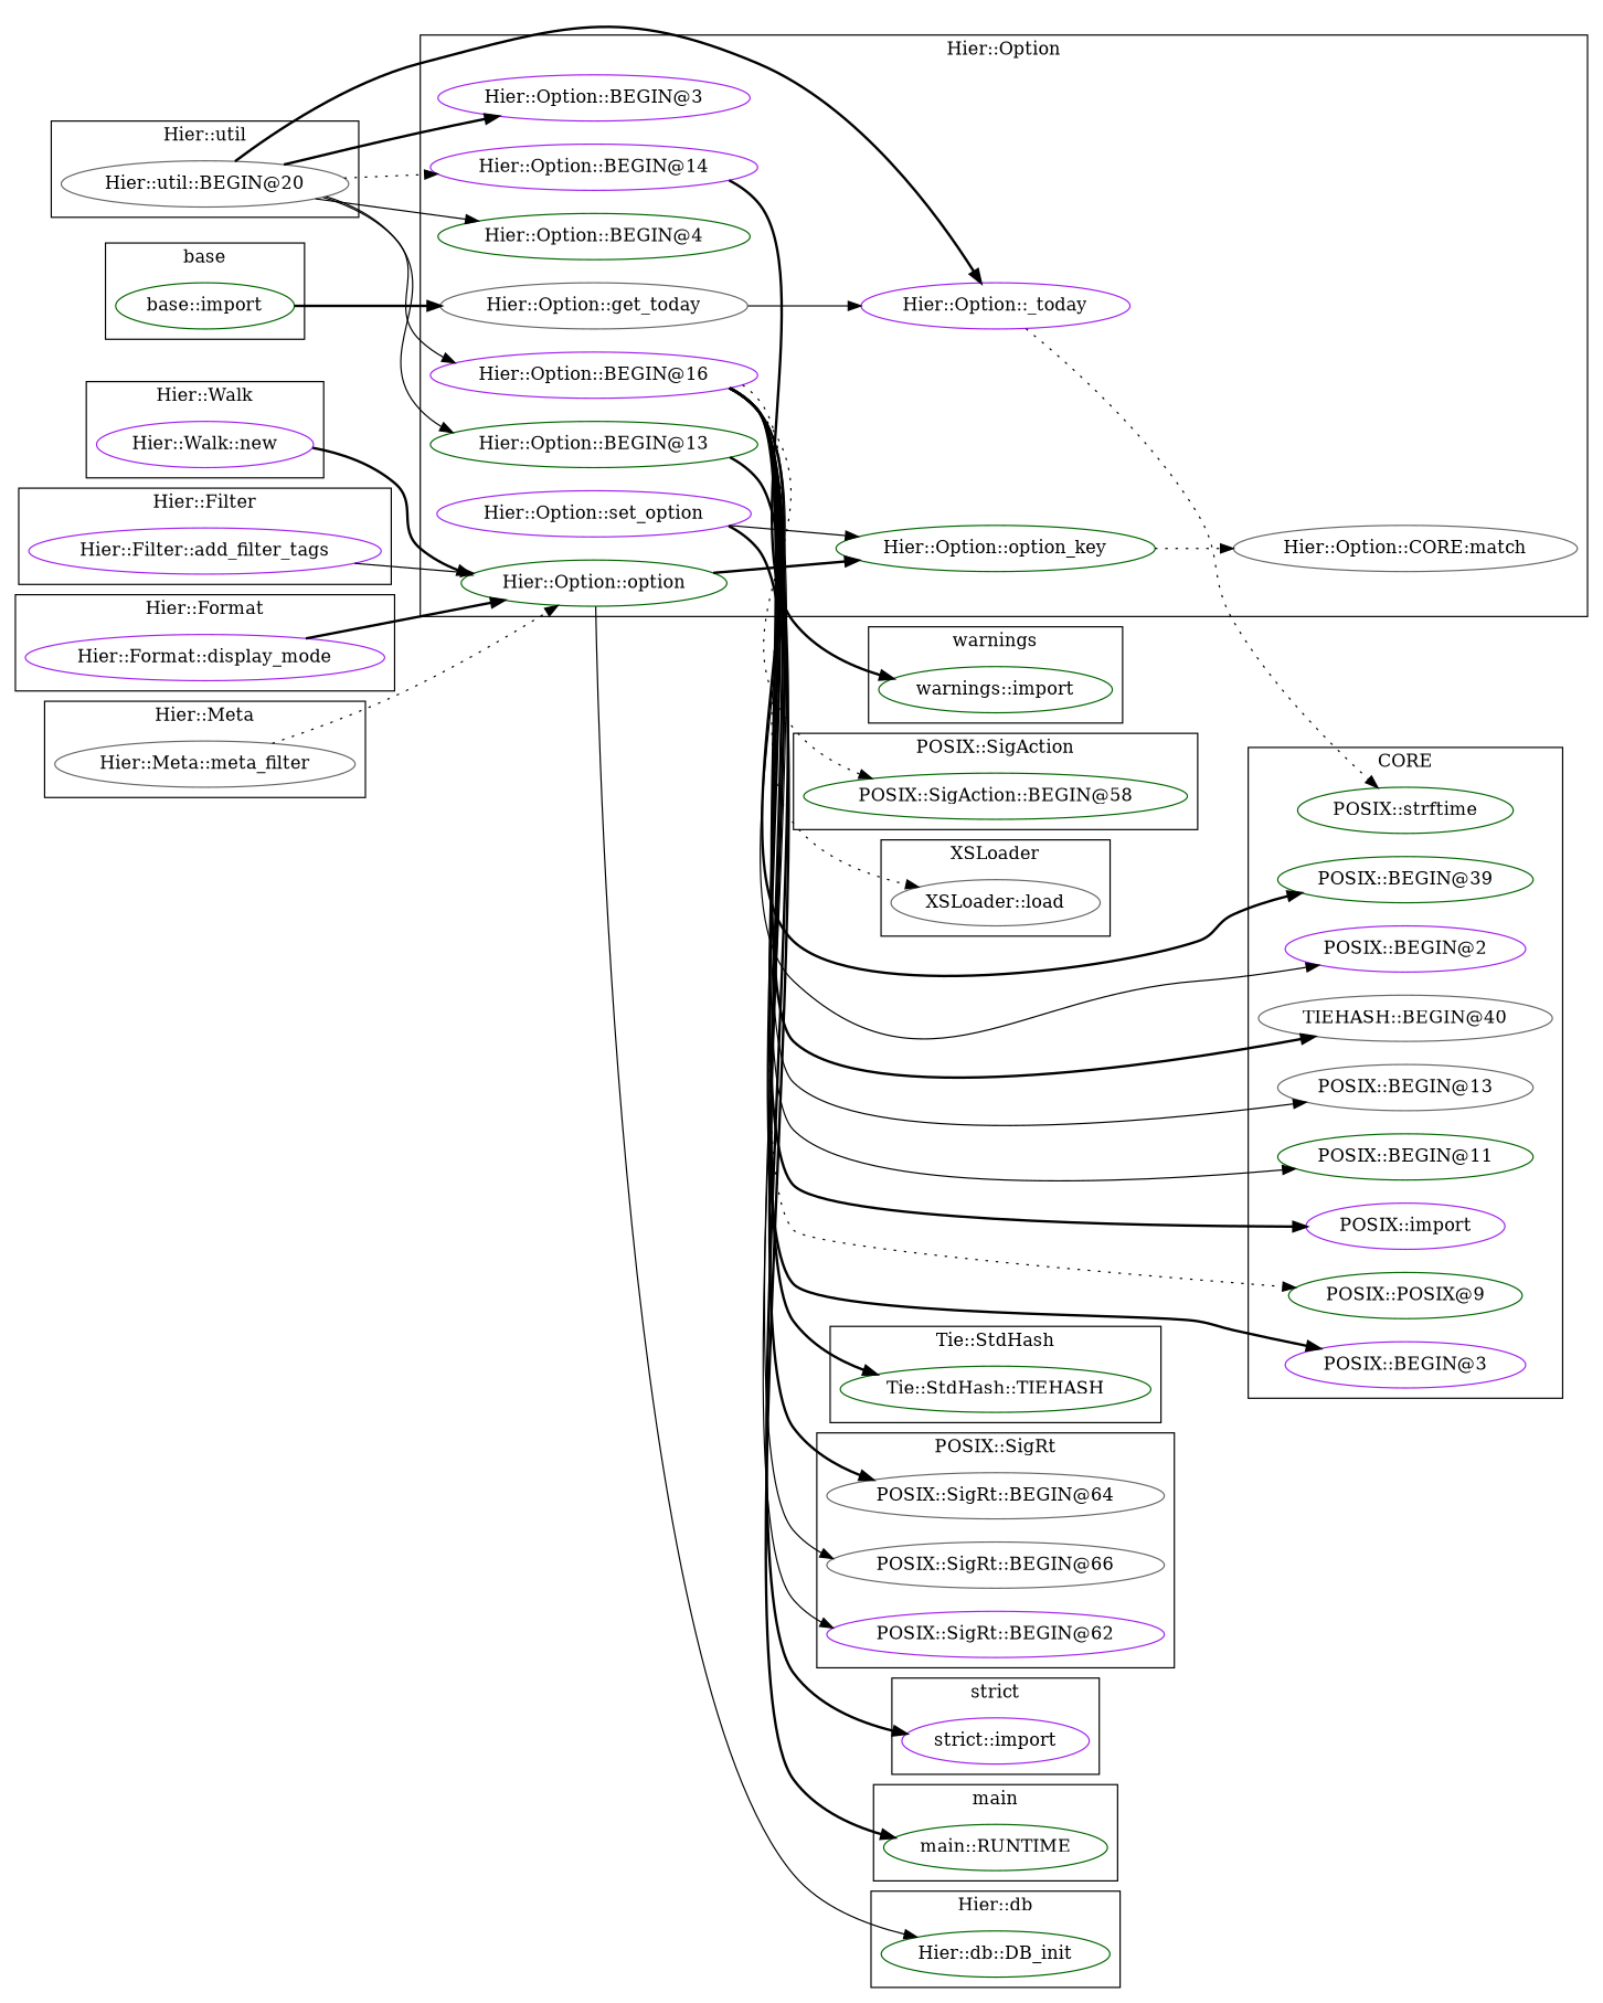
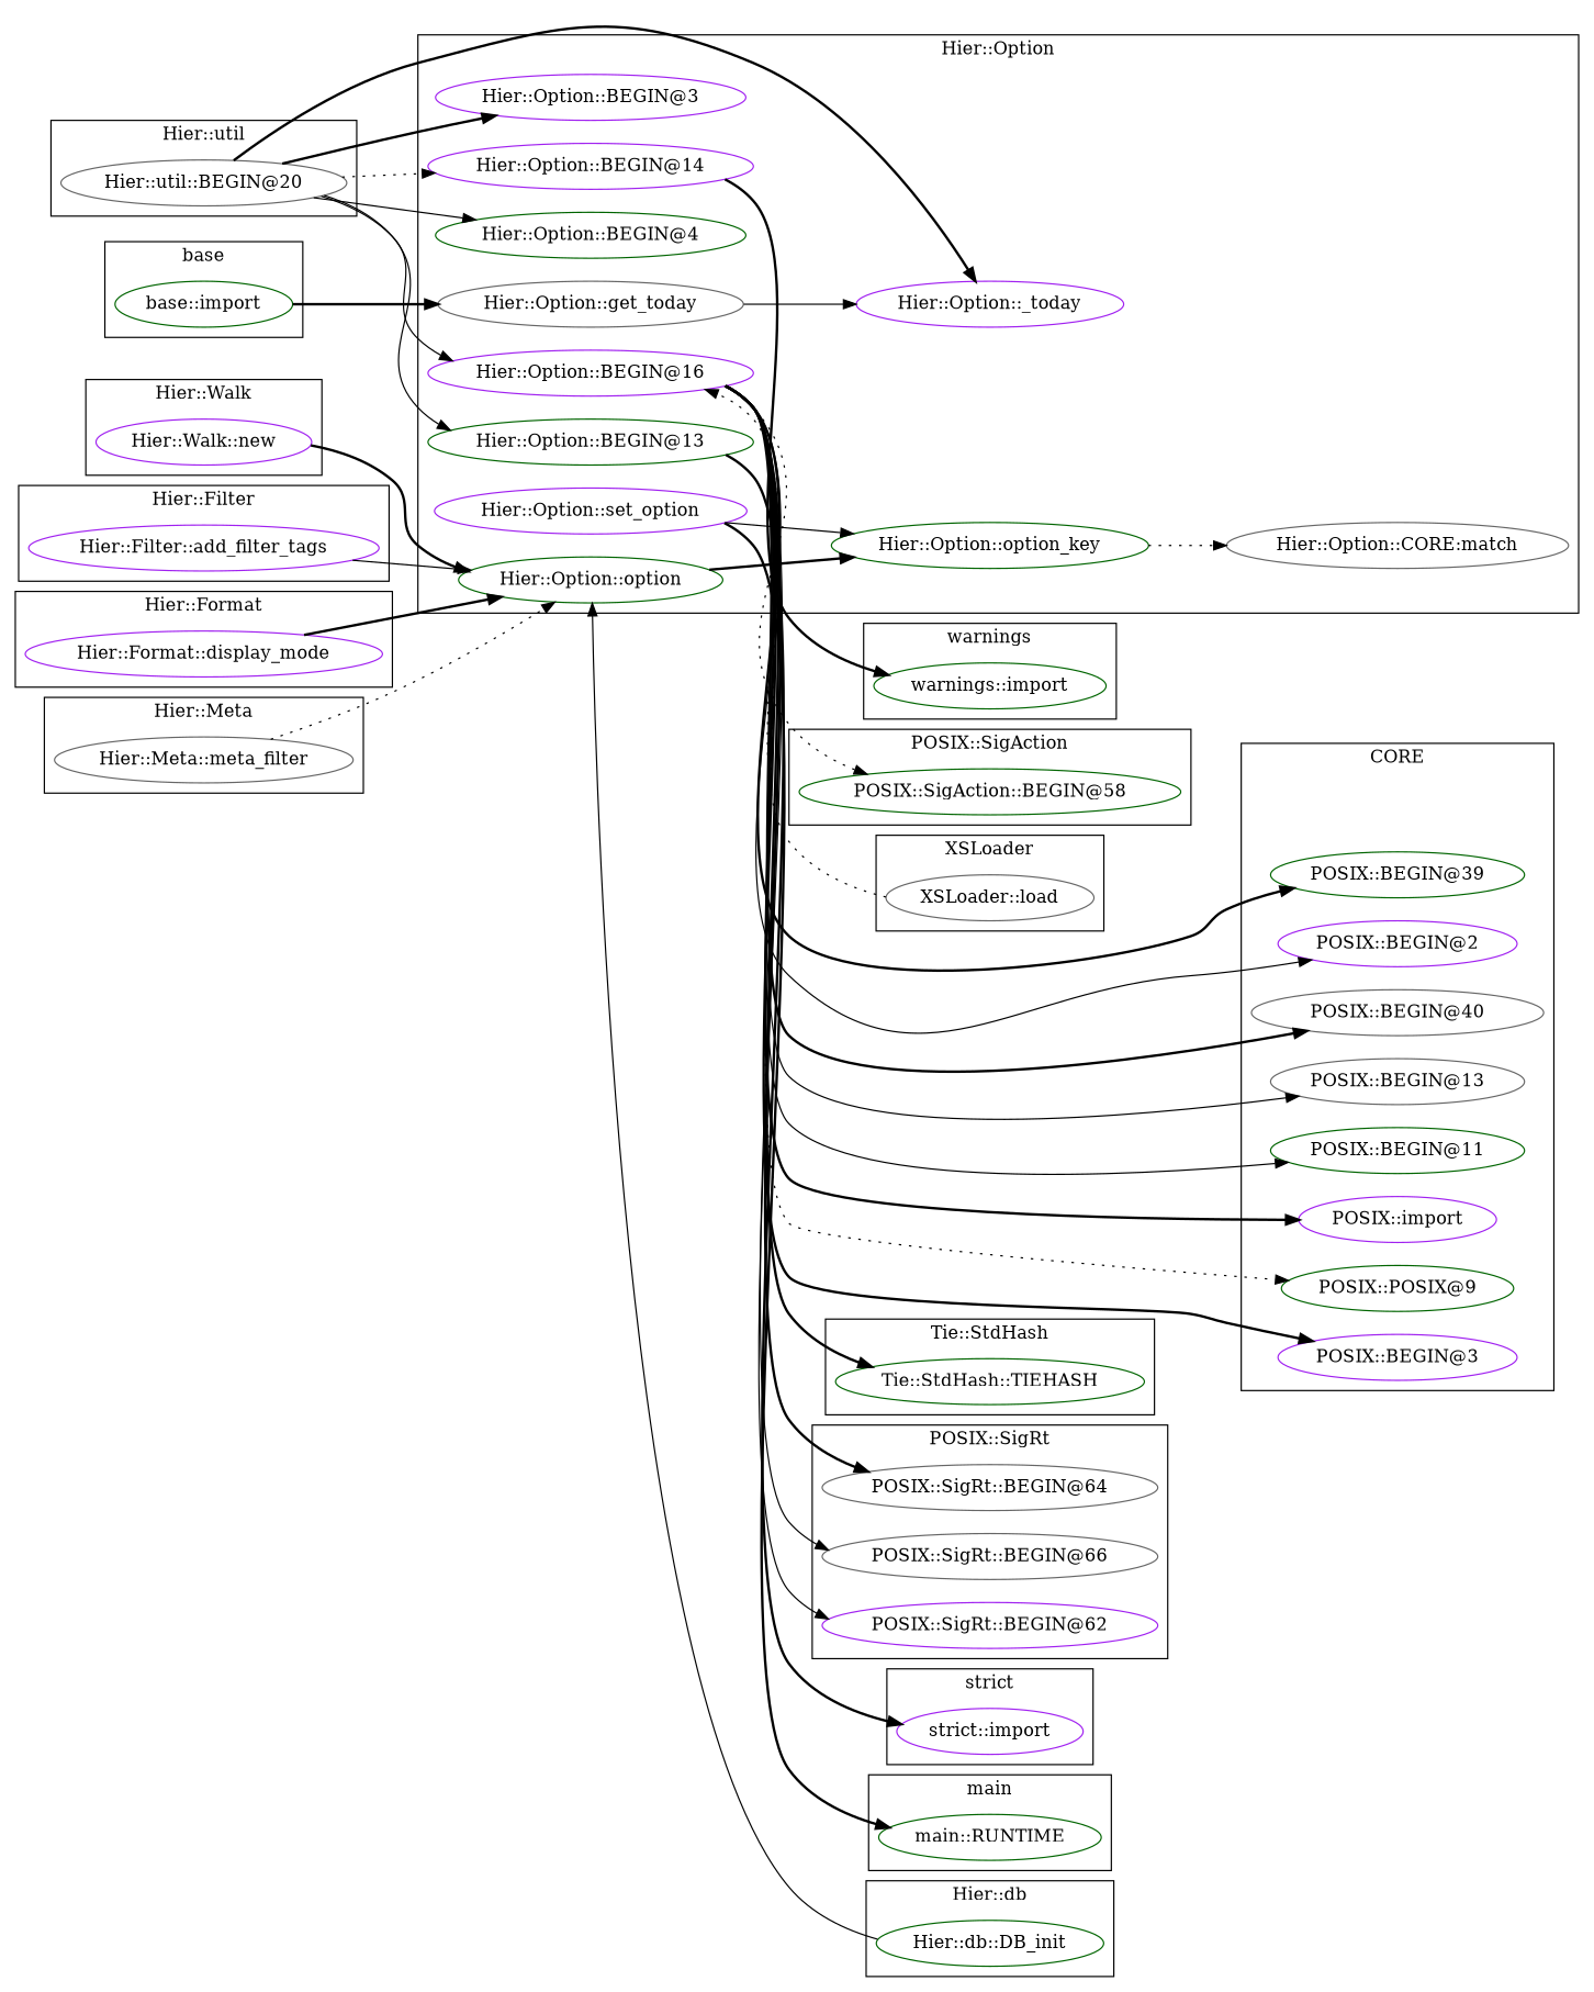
  digraph {
    rankdir=LR
    node [color=darkgreen]
    edge [style=bold]
    "base::import"
    "Hier::Walk::new" [color=purple]
    "warnings::import"
    "Hier::util::BEGIN@20" [color=gray40]
    "main::RUNTIME"
    "strict::import" [color=purple]
    "Hier::Option::BEGIN@3" [color=purple]
    "Hier::Option::BEGIN@14" [color=purple]
    "Hier::Option::BEGIN@16" [color=purple]
    "Hier::Option::get_today" [color=gray40]
    "Hier::Option::BEGIN@13"
    "Hier::Option::option_key"
    "Hier::Option::set_option" [color=purple]
    "Hier::Option::CORE:match" [color=gray40]
    "Hier::Option::option"
    "Hier::Option::_today" [color=purple]
    "Hier::Option::BEGIN@4"
    "POSIX::SigAction::BEGIN@58"
    "XSLoader::load" [color=gray40]
    "Hier::Filter::add_filter_tags" [color=purple]
    "Hier::Format::display_mode" [color=purple]
    "Hier::db::DB_init"
    "POSIX::BEGIN@39"
    "POSIX::BEGIN@2" [color=purple]
-   "POSIX::BEGIN@40" [color=gray40 label="TIEHASH::BEGIN@40"]
+   "POSIX::BEGIN@40" [color=gray40]
    "POSIX::BEGIN@13" [color=gray40]
    "POSIX::BEGIN@11"
-   "POSIX::strftime"
    "POSIX::import" [color=purple]
    n30 [label="POSIX::POSIX@9"]
    "POSIX::BEGIN@3" [color=purple]
    "Hier::Meta::meta_filter" [color=gray40]
    "Tie::StdHash::TIEHASH"
    "POSIX::SigRt::BEGIN@66" [color=gray40]
    "POSIX::SigRt::BEGIN@62" [color=purple]
    "POSIX::SigRt::BEGIN@64" [color=gray40]
    subgraph cluster_1 {
      label=base
      "base::import"
    }
    subgraph cluster_2 {
      label="Hier::Walk"
      "Hier::Walk::new"
    }
    subgraph cluster_3 {
      label=warnings
      "warnings::import"
    }
    subgraph cluster_4 {
      label="Hier::util"
      "Hier::util::BEGIN@20"
    }
    subgraph cluster_5 {
      label=main
      "main::RUNTIME"
    }
    subgraph cluster_6 {
      label="strict"
      "strict::import"
    }
    subgraph cluster_7 {
      label="Hier::Option"
      "Hier::Option::BEGIN@3"
      "Hier::Option::BEGIN@14"
      "Hier::Option::BEGIN@16"
      "Hier::Option::get_today"
      "Hier::Option::BEGIN@13"
      "Hier::Option::option_key"
      "Hier::Option::set_option"
      "Hier::Option::CORE:match"
      "Hier::Option::option"
      "Hier::Option::_today"
      "Hier::Option::BEGIN@4"
    }
    subgraph cluster_8 {
      label="POSIX::SigAction"
      "POSIX::SigAction::BEGIN@58"
    }
    subgraph cluster_9 {
      label=XSLoader
      "XSLoader::load"
    }
    subgraph cluster_10 {
      label="Hier::Filter"
      "Hier::Filter::add_filter_tags"
    }
    subgraph cluster_11 {
      label="Hier::Format"
      "Hier::Format::display_mode"
    }
    subgraph cluster_12 {
      label="Hier::db"
      "Hier::db::DB_init"
    }
    subgraph cluster_13 {
      label=CORE
      "POSIX::BEGIN@39"
      "POSIX::BEGIN@2"
      "POSIX::BEGIN@40"
      "POSIX::BEGIN@13"
      "POSIX::BEGIN@11"
-     "POSIX::strftime"
      "POSIX::import"
      n30
      "POSIX::BEGIN@3"
    }
    subgraph cluster_14 {
      label="Hier::Meta"
      "Hier::Meta::meta_filter"
    }
    subgraph cluster_15 {
      label="Tie::StdHash"
      "Tie::StdHash::TIEHASH"
    }
    subgraph cluster_16 {
      label="POSIX::SigRt"
      "POSIX::SigRt::BEGIN@66"
      "POSIX::SigRt::BEGIN@62"
      "POSIX::SigRt::BEGIN@64"
    }
    "base::import" -> "Hier::Option::get_today"
    "Hier::Walk::new" -> "Hier::Option::option"
    "Hier::util::BEGIN@20" -> "Hier::Option::BEGIN@3"
    "Hier::util::BEGIN@20" -> "Hier::Option::BEGIN@14" [style=dotted]
    "Hier::util::BEGIN@20" -> "Hier::Option::BEGIN@16" [style=solid]
    "Hier::util::BEGIN@20" -> "Hier::Option::BEGIN@13" [style=solid]
    "Hier::util::BEGIN@20" -> "Hier::Option::_today"
    "Hier::util::BEGIN@20" -> "Hier::Option::BEGIN@4" [style=solid]
    "Hier::Option::BEGIN@14" -> "warnings::import"
    "Hier::Option::BEGIN@16" -> "POSIX::SigAction::BEGIN@58" [style=dotted]
-   "Hier::Option::BEGIN@16" -> "XSLoader::load" [style=dotted]
+   "XSLoader::load" -> "Hier::Option::BEGIN@16" [style=dotted]
    "Hier::Option::BEGIN@16" -> "POSIX::BEGIN@39"
    "Hier::Option::BEGIN@16" -> "POSIX::BEGIN@2" [style=solid]
    "Hier::Option::BEGIN@16" -> "POSIX::BEGIN@40"
    "Hier::Option::BEGIN@16" -> "POSIX::BEGIN@13" [style=solid]
    "Hier::Option::BEGIN@16" -> "POSIX::BEGIN@11" [style=solid]
    "Hier::Option::BEGIN@16" -> "POSIX::import"
    "Hier::Option::BEGIN@16" -> n30 [style=dotted]
    "Hier::Option::BEGIN@16" -> "POSIX::BEGIN@3"
    "Hier::Option::BEGIN@16" -> "Tie::StdHash::TIEHASH"
    "Hier::Option::BEGIN@16" -> "POSIX::SigRt::BEGIN@66" [style=solid]
    "Hier::Option::BEGIN@16" -> "POSIX::SigRt::BEGIN@62" [style=solid]
    "Hier::Option::BEGIN@16" -> "POSIX::SigRt::BEGIN@64"
    "Hier::Option::get_today" -> "Hier::Option::_today" [style=solid]
    "Hier::Option::BEGIN@13" -> "strict::import"
    "Hier::Option::option_key" -> "Hier::Option::CORE:match" [style=dotted]
    "Hier::Option::set_option" -> "main::RUNTIME"
    "Hier::Option::set_option" -> "Hier::Option::option_key" [style=solid]
    "Hier::Option::option" -> "Hier::Option::option_key"
-   "Hier::Option::_today" -> "POSIX::strftime" [style=dotted]
    "Hier::Filter::add_filter_tags" -> "Hier::Option::option" [style=solid]
    "Hier::Format::display_mode" -> "Hier::Option::option"
-   "Hier::Option::option" -> "Hier::db::DB_init" [style=solid]
+   "Hier::db::DB_init" -> "Hier::Option::option" [style=solid]
    "Hier::Meta::meta_filter" -> "Hier::Option::option" [style=dotted]
  }
